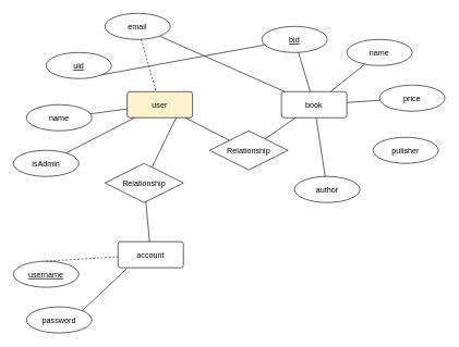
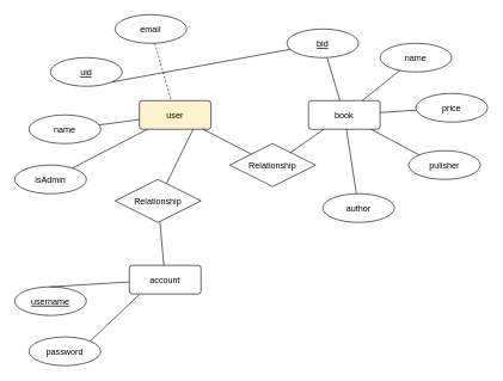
  <mxCell id="0" />
  <mxCell id="1" parent="0" />
  <mxCell id="2" value="user" style="rounded=1;arcSize=10;align=center;fillColor=#fff2cc;" vertex="1" parent="1"><mxGeometry x="194" y="140" width="100" height="40" as="geometry" /></mxCell>
  <mxCell id="3" value="book" style="rounded=1;arcSize=10;align=center;" vertex="1" parent="1"><mxGeometry x="430" y="140" width="100" height="40" as="geometry" /></mxCell>
  <mxCell id="4" value="uid" style="ellipse;align=center;fontStyle=4;" vertex="1" parent="1"><mxGeometry x="70" y="80" width="100" height="40" as="geometry" /></mxCell>
  <mxCell id="5" value="name" style="ellipse;align=center;" vertex="1" parent="1"><mxGeometry x="40" y="160" width="100" height="40" as="geometry" /></mxCell>
  <mxCell id="6" value="name" style="ellipse;align=center;" vertex="1" parent="1"><mxGeometry x="530" y="60" width="100" height="40" as="geometry" /></mxCell>
  <mxCell id="7" value="bid" style="ellipse;align=center;fontStyle=4;" vertex="1" parent="1"><mxGeometry x="400" y="40" width="100" height="40" as="geometry" /></mxCell>
  <mxCell id="8" value="price" style="ellipse;align=center;" vertex="1" parent="1"><mxGeometry x="580" y="130" width="100" height="40" as="geometry" /></mxCell>
  <mxCell id="9" value="author" style="ellipse;align=center;" vertex="1" parent="1"><mxGeometry x="450" y="270" width="100" height="40" as="geometry" /></mxCell>
  <mxCell id="10" value="pulisher" style="ellipse;align=center;" vertex="1" parent="1"><mxGeometry x="570" y="210" width="100" height="40" as="geometry" /></mxCell>
  <mxCell id="11" value="Relationship" style="shape=rhombus;perimeter=rhombusPerimeter;align=center;" vertex="1" parent="1"><mxGeometry x="160" y="250" width="120" height="60" as="geometry" /></mxCell>
  <mxCell id="12" value="account" style="rounded=1;arcSize=10;align=center;" vertex="1" parent="1"><mxGeometry x="180" y="370" width="100" height="40" as="geometry" /></mxCell>
  <mxCell id="13" value="username" style="ellipse;align=center;fontStyle=4;" vertex="1" parent="1"><mxGeometry x="20" y="400" width="100" height="40" as="geometry" /></mxCell>
  <mxCell id="14" value="password" style="ellipse;align=center;" vertex="1" parent="1"><mxGeometry x="40" y="470" width="100" height="40" as="geometry" /></mxCell>
- <mxCell id="15" value="" style="endArrow=none;rounded=0;exitX=0.5;exitY=0;exitDx=0;exitDy=0;dashed=1;" edge="1" parent="1" source="13" target="12"><mxGeometry relative="1" as="geometry"><mxPoint x="-10" y="330" as="sourcePoint" /><mxPoint x="150" y="330" as="targetPoint" /></mxGeometry></mxCell>
+ <mxCell id="15" value="" style="endArrow=none;rounded=0;exitX=0.5;exitY=0;exitDx=0;exitDy=0;" edge="1" parent="1" source="13" target="12"><mxGeometry relative="1" as="geometry"><mxPoint x="-10" y="330" as="sourcePoint" /><mxPoint x="150" y="330" as="targetPoint" /></mxGeometry></mxCell>
  <mxCell id="16" value="" style="endArrow=none;rounded=0;exitX=0.137;exitY=1.025;exitDx=0;exitDy=0;exitPerimeter=0;entryX=1;entryY=0;entryDx=0;entryDy=0;" edge="1" parent="1" source="12" target="14"><mxGeometry relative="1" as="geometry"><mxPoint x="210" y="290" as="sourcePoint" /><mxPoint x="370" y="290" as="targetPoint" /></mxGeometry></mxCell>
  <mxCell id="17" value="" style="endArrow=none;rounded=0;" edge="1" parent="1" source="12" target="11"><mxGeometry relative="1" as="geometry"><mxPoint x="240" y="360" as="sourcePoint" /><mxPoint x="370" y="290" as="targetPoint" /></mxGeometry></mxCell>
  <mxCell id="18" value="" style="endArrow=none;rounded=0;entryX=0.75;entryY=1;entryDx=0;entryDy=0;" edge="1" parent="1" source="11" target="2"><mxGeometry relative="1" as="geometry"><mxPoint x="210" y="290" as="sourcePoint" /><mxPoint x="370" y="290" as="targetPoint" /></mxGeometry></mxCell>
  <mxCell id="19" value="" style="endArrow=none;rounded=0;exitX=1;exitY=1;exitDx=0;exitDy=0;" edge="1" parent="1" source="4" target="7"><mxGeometry relative="1" as="geometry"><mxPoint x="210" y="290" as="sourcePoint" /><mxPoint x="370" y="290" as="targetPoint" /></mxGeometry></mxCell>
  <mxCell id="20" value="" style="endArrow=none;rounded=0;" edge="1" parent="1" source="5" target="2"><mxGeometry relative="1" as="geometry"><mxPoint x="210" y="290" as="sourcePoint" /><mxPoint x="370" y="290" as="targetPoint" /></mxGeometry></mxCell>
  <mxCell id="21" value="isAdmin" style="ellipse;align=center;" vertex="1" parent="1"><mxGeometry x="20" y="230" width="100" height="40" as="geometry" /></mxCell>
  <mxCell id="22" value="" style="endArrow=none;rounded=0;" edge="1" parent="1" source="21" target="2"><mxGeometry relative="1" as="geometry"><mxPoint x="210" y="290" as="sourcePoint" /><mxPoint x="370" y="290" as="targetPoint" /></mxGeometry></mxCell>
  <mxCell id="23" value="Relationship" style="shape=rhombus;perimeter=rhombusPerimeter;align=center;" vertex="1" parent="1"><mxGeometry x="320" y="200" width="120" height="60" as="geometry" /></mxCell>
  <mxCell id="24" value="" style="endArrow=none;rounded=0;" edge="1" parent="1" source="3" target="7"><mxGeometry relative="1" as="geometry"><mxPoint x="210" y="290" as="sourcePoint" /><mxPoint x="370" y="290" as="targetPoint" /></mxGeometry></mxCell>
  <mxCell id="25" value="" style="endArrow=none;rounded=0;" edge="1" parent="1" source="3" target="6"><mxGeometry relative="1" as="geometry"><mxPoint x="484" y="150" as="sourcePoint" /><mxPoint x="465.957" y="89.858" as="targetPoint" /></mxGeometry></mxCell>
  <mxCell id="26" value="" style="endArrow=none;rounded=0;" edge="1" parent="1" source="3" target="8"><mxGeometry relative="1" as="geometry"><mxPoint x="494" y="160" as="sourcePoint" /><mxPoint x="475.957" y="99.858" as="targetPoint" /></mxGeometry></mxCell>
- <mxCell id="27" value="" style="endArrow=none;rounded=0;" edge="1" parent="1" source="3" target="31"><mxGeometry relative="1" as="geometry"><mxPoint x="504" y="170" as="sourcePoint" /><mxPoint x="485.957" y="109.858" as="targetPoint" /></mxGeometry></mxCell>
+ <mxCell id="27" value="" style="endArrow=none;rounded=0;entryX=0;entryY=0;entryDx=0;entryDy=0;" edge="1" parent="1" source="3" target="10"><mxGeometry relative="1" as="geometry"><mxPoint x="504" y="170" as="sourcePoint" /><mxPoint x="485.957" y="109.858" as="targetPoint" /></mxGeometry></mxCell>
  <mxCell id="28" value="" style="endArrow=none;rounded=0;" edge="1" parent="1" source="3" target="9"><mxGeometry relative="1" as="geometry"><mxPoint x="514" y="180" as="sourcePoint" /><mxPoint x="495.957" y="119.858" as="targetPoint" /></mxGeometry></mxCell>
  <mxCell id="29" value="" style="endArrow=none;rounded=0;" edge="1" parent="1" source="23" target="3"><mxGeometry relative="1" as="geometry"><mxPoint x="524" y="190" as="sourcePoint" /><mxPoint x="505.957" y="129.858" as="targetPoint" /></mxGeometry></mxCell>
  <mxCell id="30" value="" style="endArrow=none;rounded=0;" edge="1" parent="1" source="23" target="2"><mxGeometry relative="1" as="geometry"><mxPoint x="534" y="200" as="sourcePoint" /><mxPoint x="515.957" y="139.858" as="targetPoint" /></mxGeometry></mxCell>
  <mxCell id="31" value="email" style="ellipse;align=center;" vertex="1" parent="1"><mxGeometry x="160" y="20" width="100" height="40" as="geometry" /></mxCell>
  <mxCell id="32" value="" style="endArrow=none;rounded=0;dashed=1;" edge="1" parent="1" source="31" target="2"><mxGeometry relative="1" as="geometry"><mxPoint x="230" y="80" as="sourcePoint" /><mxPoint x="390" y="80" as="targetPoint" /></mxGeometry></mxCell>
